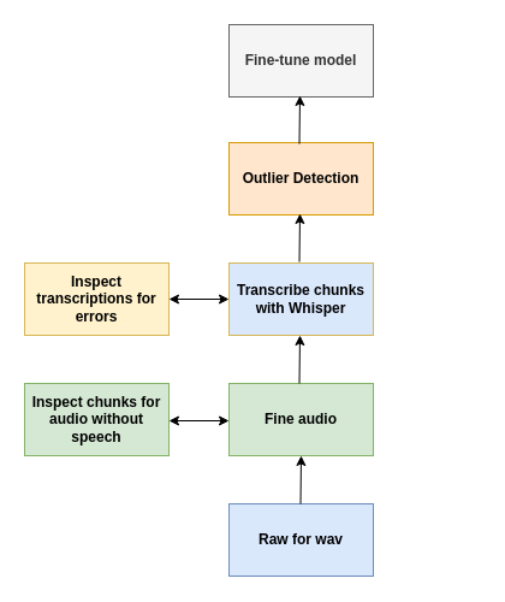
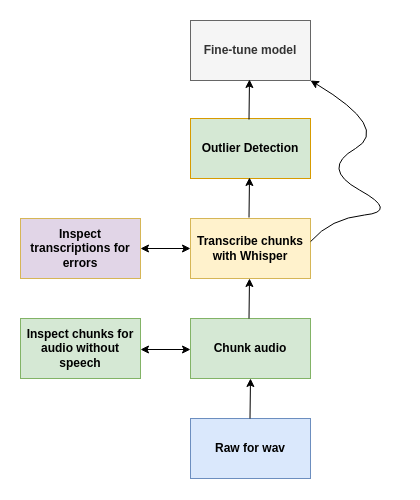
  <mxCell id="0" />
  <mxCell id="1" parent="0" />
  <mxCell id="2" value="Raw for wav" style="rounded=0;whiteSpace=wrap;html=1;fillColor=#dae8fc;strokeColor=#6c8ebf;fontStyle=1" vertex="1" parent="1"><mxGeometry x="190" y="418" width="120" height="60" as="geometry" /></mxCell>
  <mxCell id="3" value="" style="endArrow=classic;html=1;rounded=0;" edge="1" parent="1"><mxGeometry width="50" height="50" relative="1" as="geometry"><mxPoint x="249.5" y="418" as="sourcePoint" /><mxPoint x="250" y="378" as="targetPoint" /></mxGeometry></mxCell>
- <mxCell id="4" value="Fine audio" style="rounded=0;whiteSpace=wrap;html=1;fillColor=#d5e8d4;strokeColor=#82b366;fontStyle=1" vertex="1" parent="1"><mxGeometry x="190" y="318" width="120" height="60" as="geometry" /></mxCell>
- <mxCell id="5" value="Transcribe chunks&lt;div&gt;with Whisper&lt;/div&gt;" style="rounded=0;whiteSpace=wrap;html=1;fillColor=#dae8fc;strokeColor=#d6b656;fontStyle=1;" vertex="1" parent="1"><mxGeometry x="190" y="218" width="120" height="60" as="geometry" /></mxCell>
+ <mxCell id="4" value="Chunk audio" style="rounded=0;whiteSpace=wrap;html=1;fillColor=#d5e8d4;strokeColor=#82b366;fontStyle=1" vertex="1" parent="1"><mxGeometry x="190" y="318" width="120" height="60" as="geometry" /></mxCell>
+ <mxCell id="5" value="Transcribe chunks&lt;div&gt;with Whisper&lt;/div&gt;" style="rounded=0;whiteSpace=wrap;html=1;fillColor=#fff2cc;strokeColor=#d6b656;fontStyle=1" vertex="1" parent="1"><mxGeometry x="190" y="218" width="120" height="60" as="geometry" /></mxCell>
  <mxCell id="6" value="" style="endArrow=classic;html=1;rounded=0;" edge="1" parent="1"><mxGeometry width="50" height="50" relative="1" as="geometry"><mxPoint x="248.5" y="318" as="sourcePoint" /><mxPoint x="249" y="278" as="targetPoint" /></mxGeometry></mxCell>
- <mxCell id="7" value="Outlier Detection" style="rounded=0;whiteSpace=wrap;html=1;fillColor=#ffe6cc;strokeColor=#d79b00;fontStyle=1" vertex="1" parent="1"><mxGeometry x="190" y="118" width="120" height="60" as="geometry" /></mxCell>
+ <mxCell id="7" value="Outlier Detection" style="rounded=0;whiteSpace=wrap;html=1;fillColor=#d5e8d4;strokeColor=#d79b00;fontStyle=1;" vertex="1" parent="1"><mxGeometry x="190" y="118" width="120" height="60" as="geometry" /></mxCell>
  <mxCell id="8" value="" style="endArrow=classic;startArrow=classic;html=1;rounded=0;" edge="1" parent="1" target="5"><mxGeometry width="50" height="50" relative="1" as="geometry"><mxPoint x="140" y="248" as="sourcePoint" /><mxPoint x="184" y="234" as="targetPoint" /></mxGeometry></mxCell>
- <mxCell id="9" value="Inspect transcriptions for errors" style="rounded=0;whiteSpace=wrap;html=1;fillColor=#fff2cc;strokeColor=#d6b656;fontStyle=1" vertex="1" parent="1"><mxGeometry x="20" y="218" width="120" height="60" as="geometry" /></mxCell>
+ <mxCell id="9" value="Inspect transcriptions for errors" style="rounded=0;whiteSpace=wrap;html=1;fillColor=#e1d5e7;strokeColor=#d6b656;fontStyle=1;" vertex="1" parent="1"><mxGeometry x="20" y="218" width="120" height="60" as="geometry" /></mxCell>
  <mxCell id="10" value="" style="endArrow=classic;startArrow=classic;html=1;rounded=0;" edge="1" parent="1"><mxGeometry width="50" height="50" relative="1" as="geometry"><mxPoint x="140" y="349" as="sourcePoint" /><mxPoint x="190" y="349" as="targetPoint" /></mxGeometry></mxCell>
  <mxCell id="11" value="Inspect chunks for audio without speech" style="rounded=0;whiteSpace=wrap;html=1;fillColor=#d5e8d4;strokeColor=#82b366;fontStyle=1" vertex="1" parent="1"><mxGeometry x="20" y="318" width="120" height="60" as="geometry" /></mxCell>
  <mxCell id="12" value="" style="endArrow=classic;html=1;rounded=0;" edge="1" parent="1"><mxGeometry width="50" height="50" relative="1" as="geometry"><mxPoint x="248.5" y="217" as="sourcePoint" /><mxPoint x="249" y="177" as="targetPoint" /></mxGeometry></mxCell>
  <mxCell id="13" value="Fine-tune model" style="rounded=0;whiteSpace=wrap;html=1;fontStyle=1;fillColor=#f5f5f5;fontColor=#333333;strokeColor=#666666;" vertex="1" parent="1"><mxGeometry x="190" y="20" width="120" height="60" as="geometry" /></mxCell>
  <mxCell id="14" value="" style="endArrow=classic;html=1;rounded=0;" edge="1" parent="1"><mxGeometry width="50" height="50" relative="1" as="geometry"><mxPoint x="248.5" y="119" as="sourcePoint" /><mxPoint x="249" y="79" as="targetPoint" /></mxGeometry></mxCell>
+ <mxCell id="15" value="" style="curved=1;endArrow=classic;html=1;rounded=0;entryX=1;entryY=1;entryDx=0;entryDy=0;exitX=1.001;exitY=0.384;exitDx=0;exitDy=0;exitPerimeter=0;" edge="1" parent="1" source="5" target="13"><mxGeometry width="50" height="50" relative="1" as="geometry"><mxPoint x="280" y="218" as="sourcePoint" /><mxPoint x="370" y="78" as="targetPoint" /><Array as="points"><mxPoint x="330" y="218" /><mxPoint x="398" y="211" /><mxPoint x="320" y="168" /><mxPoint x="390" y="128" /></Array></mxGeometry></mxCell>
